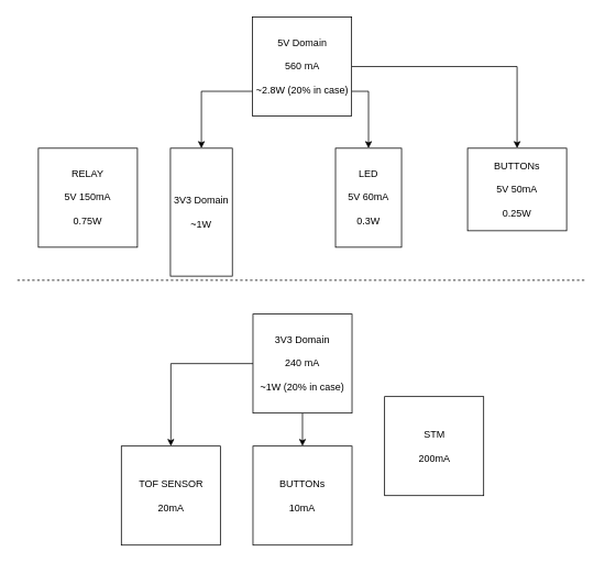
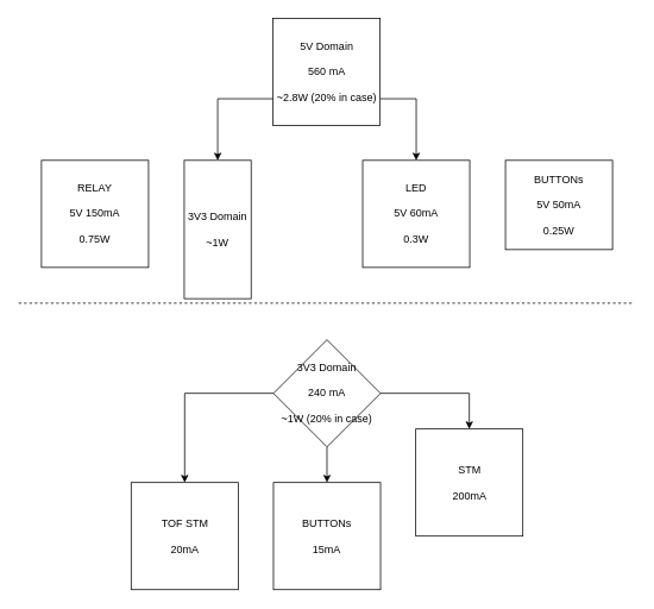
  <mxCell id="0" />
  <mxCell id="1" parent="0" />
  <mxCell id="2" value="RELAY&lt;br&gt;&lt;br&gt;5V 150mA&lt;br&gt;&lt;br&gt;0.75W" style="rounded=0;whiteSpace=wrap;html=1;" parent="1" vertex="1"><mxGeometry x="46" y="179" width="120" height="120" as="geometry" /></mxCell>
  <mxCell id="3" value="BUTTONs&lt;br&gt;&lt;br&gt;5V 50mA&lt;br&gt;&lt;br&gt;0.25W" style="rounded=0;whiteSpace=wrap;html=1;" parent="1" vertex="1"><mxGeometry x="566" y="179" width="120" height="100" as="geometry" /></mxCell>
- <mxCell id="4" value="TOF SENSOR&lt;br&gt;&lt;br&gt;20mA" style="rounded=0;whiteSpace=wrap;html=1;" parent="1" vertex="1"><mxGeometry x="146.5" y="540" width="120" height="120" as="geometry" /></mxCell>
+ <mxCell id="4" value="TOF STM&lt;br&gt;&lt;br&gt;20mA" style="rounded=0;whiteSpace=wrap;html=1;" parent="1" vertex="1"><mxGeometry x="146.5" y="540" width="120" height="120" as="geometry" /></mxCell>
  <mxCell id="5" value="STM&lt;br&gt;&lt;br&gt;200mA" style="rounded=0;whiteSpace=wrap;html=1;" parent="1" vertex="1"><mxGeometry x="465.5" y="480" width="120" height="120" as="geometry" /></mxCell>
  <mxCell id="6" style="edgeStyle=orthogonalEdgeStyle;rounded=0;orthogonalLoop=1;jettySize=auto;html=1;exitX=0;exitY=0.5;exitDx=0;exitDy=0;entryX=0.5;entryY=0;entryDx=0;entryDy=0;" parent="1" source="9" target="4" edge="1"><mxGeometry relative="1" as="geometry" /></mxCell>
  <mxCell id="7" style="edgeStyle=orthogonalEdgeStyle;rounded=0;orthogonalLoop=1;jettySize=auto;html=1;exitX=0.5;exitY=1;exitDx=0;exitDy=0;entryX=0.5;entryY=0;entryDx=0;entryDy=0;" parent="1" source="9" target="10" edge="1"><mxGeometry relative="1" as="geometry" /></mxCell>
- <mxCell id="9" value="3V3 Domain&lt;br&gt;&lt;br&gt;240 mA&lt;br&gt;&lt;br&gt;~1W (20% in case)" style="rounded=0;whiteSpace=wrap;html=1;" parent="1" vertex="1"><mxGeometry x="306" y="380" width="120" height="120" as="geometry" /></mxCell>
- <mxCell id="10" value="BUTTONs&lt;br&gt;&lt;br&gt;10mA" style="rounded=0;whiteSpace=wrap;html=1;" parent="1" vertex="1"><mxGeometry x="306" y="540" width="120" height="120" as="geometry" /></mxCell>
+ <mxCell id="8" style="edgeStyle=orthogonalEdgeStyle;rounded=0;orthogonalLoop=1;jettySize=auto;html=1;exitX=1;exitY=0.5;exitDx=0;exitDy=0;entryX=0.5;entryY=0;entryDx=0;entryDy=0;" parent="1" source="9" target="5" edge="1"><mxGeometry relative="1" as="geometry" /></mxCell>
+ <mxCell id="9" value="3V3 Domain&lt;br&gt;&lt;br&gt;240 mA&lt;br&gt;&lt;br&gt;~1W (20% in case)" style="rhombus;whiteSpace=wrap;html=1;" parent="1" vertex="1"><mxGeometry x="306" y="380" width="120" height="120" as="geometry" /></mxCell>
+ <mxCell id="10" value="BUTTONs&lt;br&gt;&lt;br&gt;15mA" style="rounded=0;whiteSpace=wrap;html=1;" parent="1" vertex="1"><mxGeometry x="306" y="540" width="120" height="120" as="geometry" /></mxCell>
  <mxCell id="11" style="edgeStyle=orthogonalEdgeStyle;rounded=0;orthogonalLoop=1;jettySize=auto;html=1;exitX=0;exitY=0.75;exitDx=0;exitDy=0;entryX=0.5;entryY=0;entryDx=0;entryDy=0;" parent="1" source="14" target="15" edge="1"><mxGeometry relative="1" as="geometry" /></mxCell>
  <mxCell id="12" style="edgeStyle=orthogonalEdgeStyle;rounded=0;orthogonalLoop=1;jettySize=auto;html=1;exitX=1;exitY=0.75;exitDx=0;exitDy=0;entryX=0.5;entryY=0;entryDx=0;entryDy=0;" parent="1" source="14" target="17" edge="1"><mxGeometry relative="1" as="geometry" /></mxCell>
- <mxCell id="13" style="edgeStyle=orthogonalEdgeStyle;rounded=0;orthogonalLoop=1;jettySize=auto;html=1;exitX=1;exitY=0.5;exitDx=0;exitDy=0;entryX=0.5;entryY=0;entryDx=0;entryDy=0;" parent="1" source="14" target="3" edge="1"><mxGeometry relative="1" as="geometry" /></mxCell>
  <mxCell id="14" value="5V Domain&lt;br&gt;&lt;br&gt;560 mA&lt;br&gt;&lt;br&gt;~2.8W (20% in case)" style="rounded=0;whiteSpace=wrap;html=1;" parent="1" vertex="1"><mxGeometry x="305.5" y="20" width="120" height="120" as="geometry" /></mxCell>
  <mxCell id="15" value="3V3 Domain&lt;br&gt;&lt;br&gt;~1W" style="rounded=0;whiteSpace=wrap;html=1;" parent="1" vertex="1"><mxGeometry x="206" y="179" width="75" height="155" as="geometry" /></mxCell>
  <mxCell id="16" value="" style="endArrow=none;dashed=1;html=1;rounded=0;" parent="1" edge="1"><mxGeometry width="50" height="50" relative="1" as="geometry"><mxPoint x="20.5" y="339" as="sourcePoint" /><mxPoint x="710.5" y="339" as="targetPoint" /></mxGeometry></mxCell>
- <mxCell id="17" value="LED&lt;br&gt;&lt;br&gt;5V 60mA&lt;br&gt;&lt;br&gt;0.3W" style="rounded=0;whiteSpace=wrap;html=1;" parent="1" vertex="1"><mxGeometry x="406" y="179" width="80" height="120" as="geometry" /></mxCell>
+ <mxCell id="17" value="LED&lt;br&gt;&lt;br&gt;5V 60mA&lt;br&gt;&lt;br&gt;0.3W" style="rounded=0;whiteSpace=wrap;html=1;" parent="1" vertex="1"><mxGeometry x="406" y="179" width="120" height="120" as="geometry" /></mxCell>
